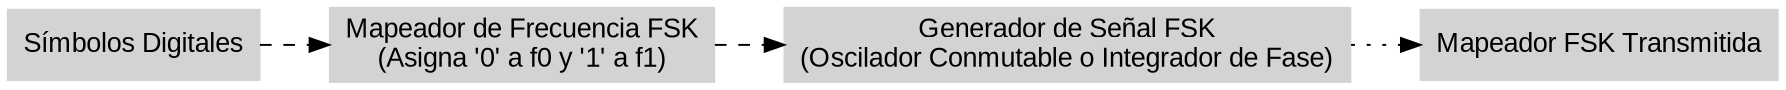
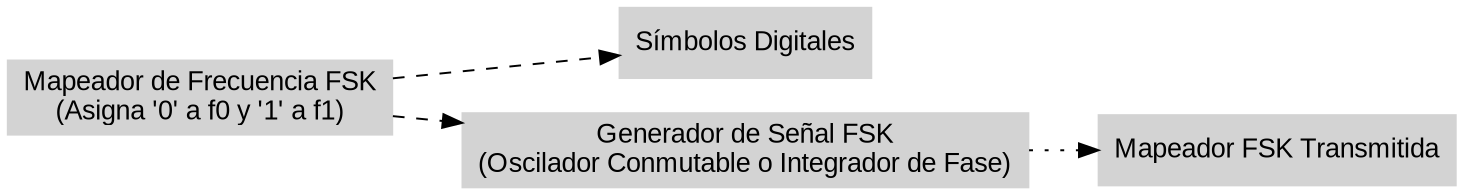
  digraph {
    fontname="Liberation Sans"
    rankdir=LR
    node [color=lightgray fontname="Liberation Sans" shape=box style=filled]
    edge [fontname="Liberation Sans" style=dashed]
    n1 [label="Símbolos Digitales"]
    n2 [label="Mapeador de Frecuencia FSK\n(Asigna '0' a f0 y '1' a f1)"]
    n3 [label="Generador de Señal FSK\n(Oscilador Conmutable o Integrador de Fase)"]
    n4 [label="Mapeador FSK Transmitida"]
-   n1 -> n2
+   n2 -> n1
    n2 -> n3
    n3 -> n4 [style=dotted]
  }
